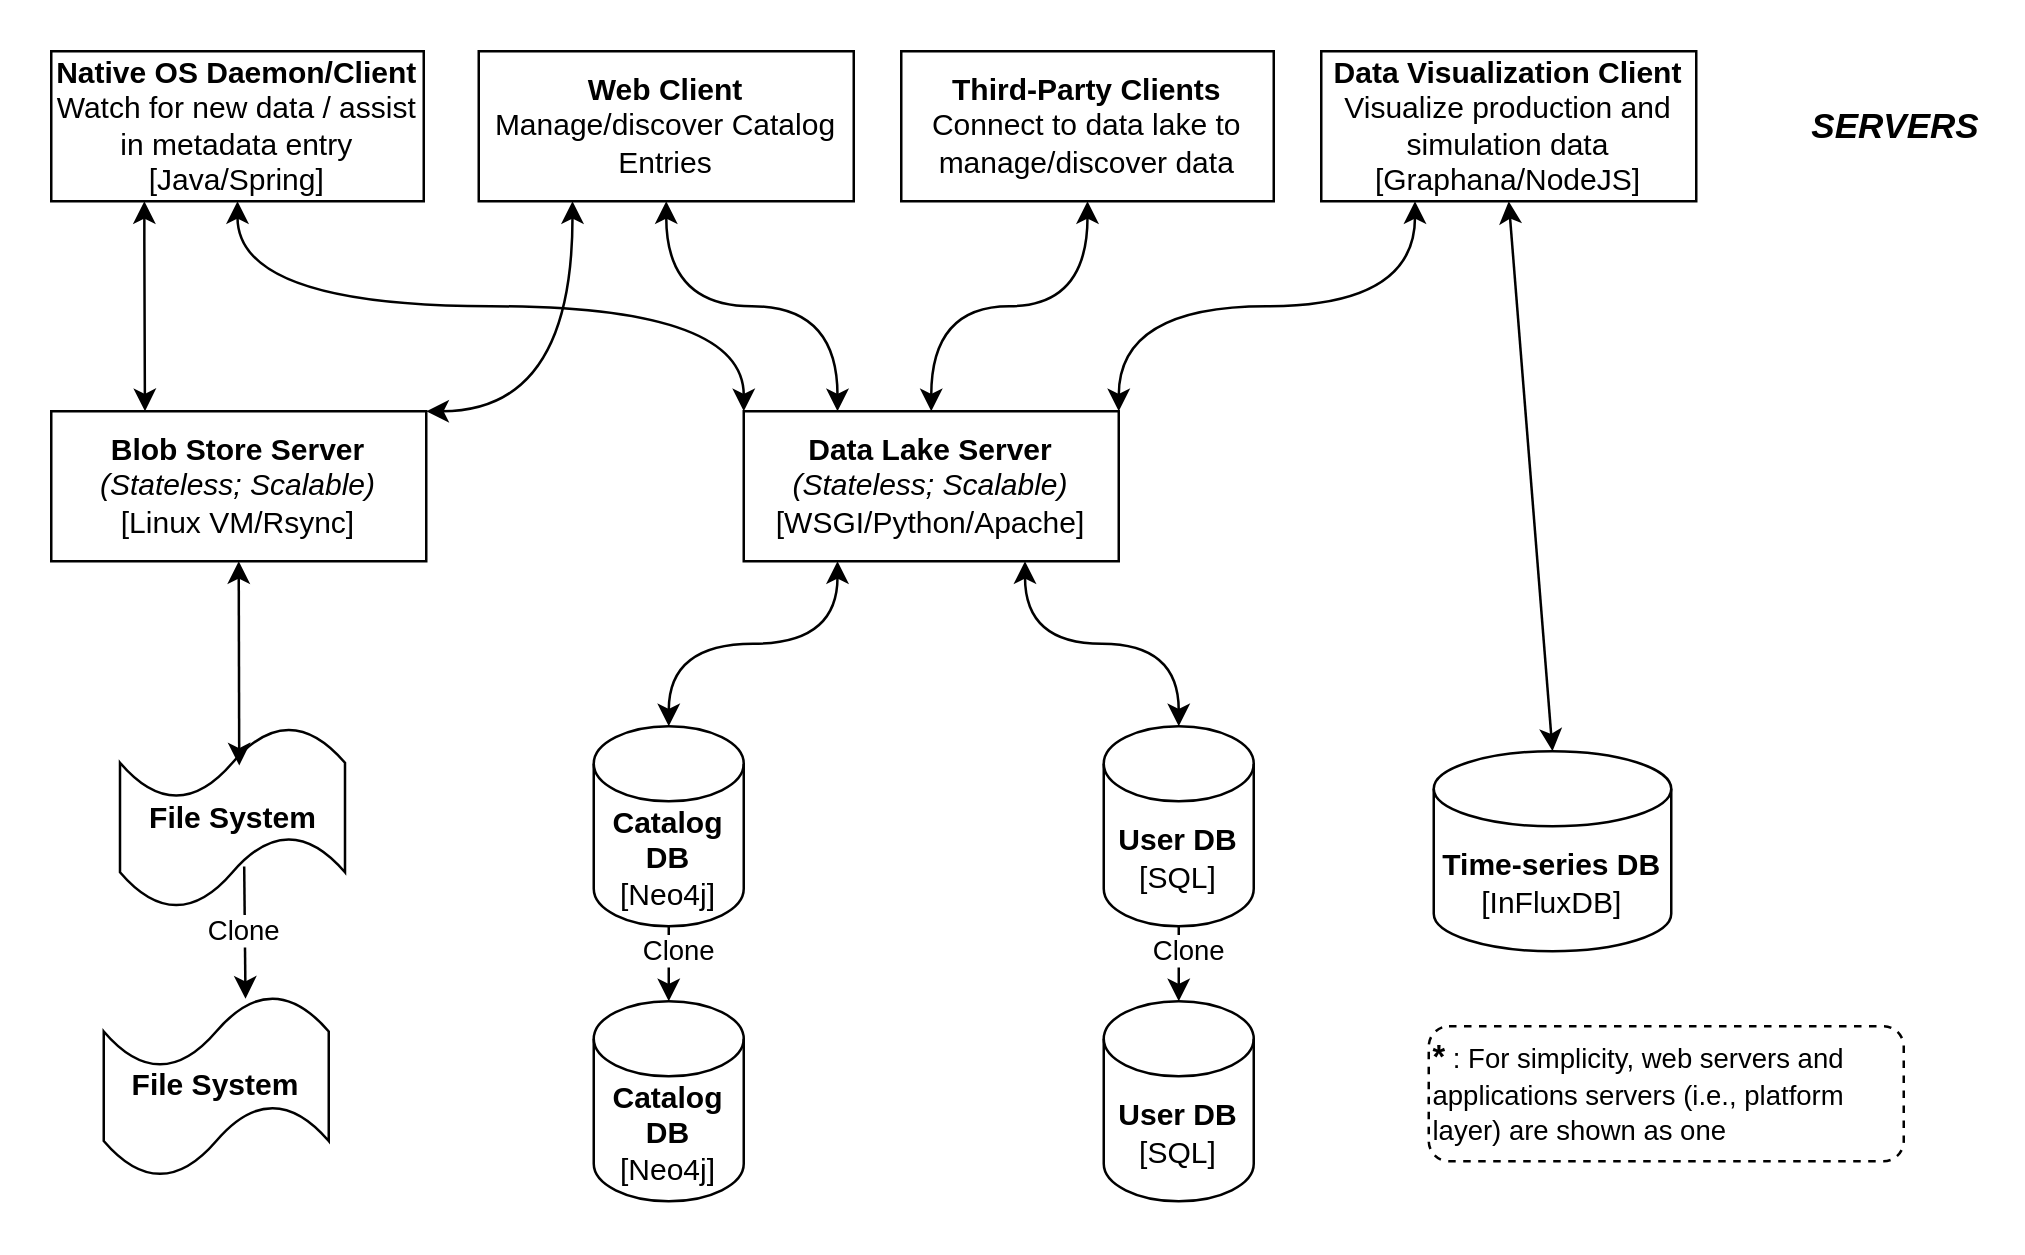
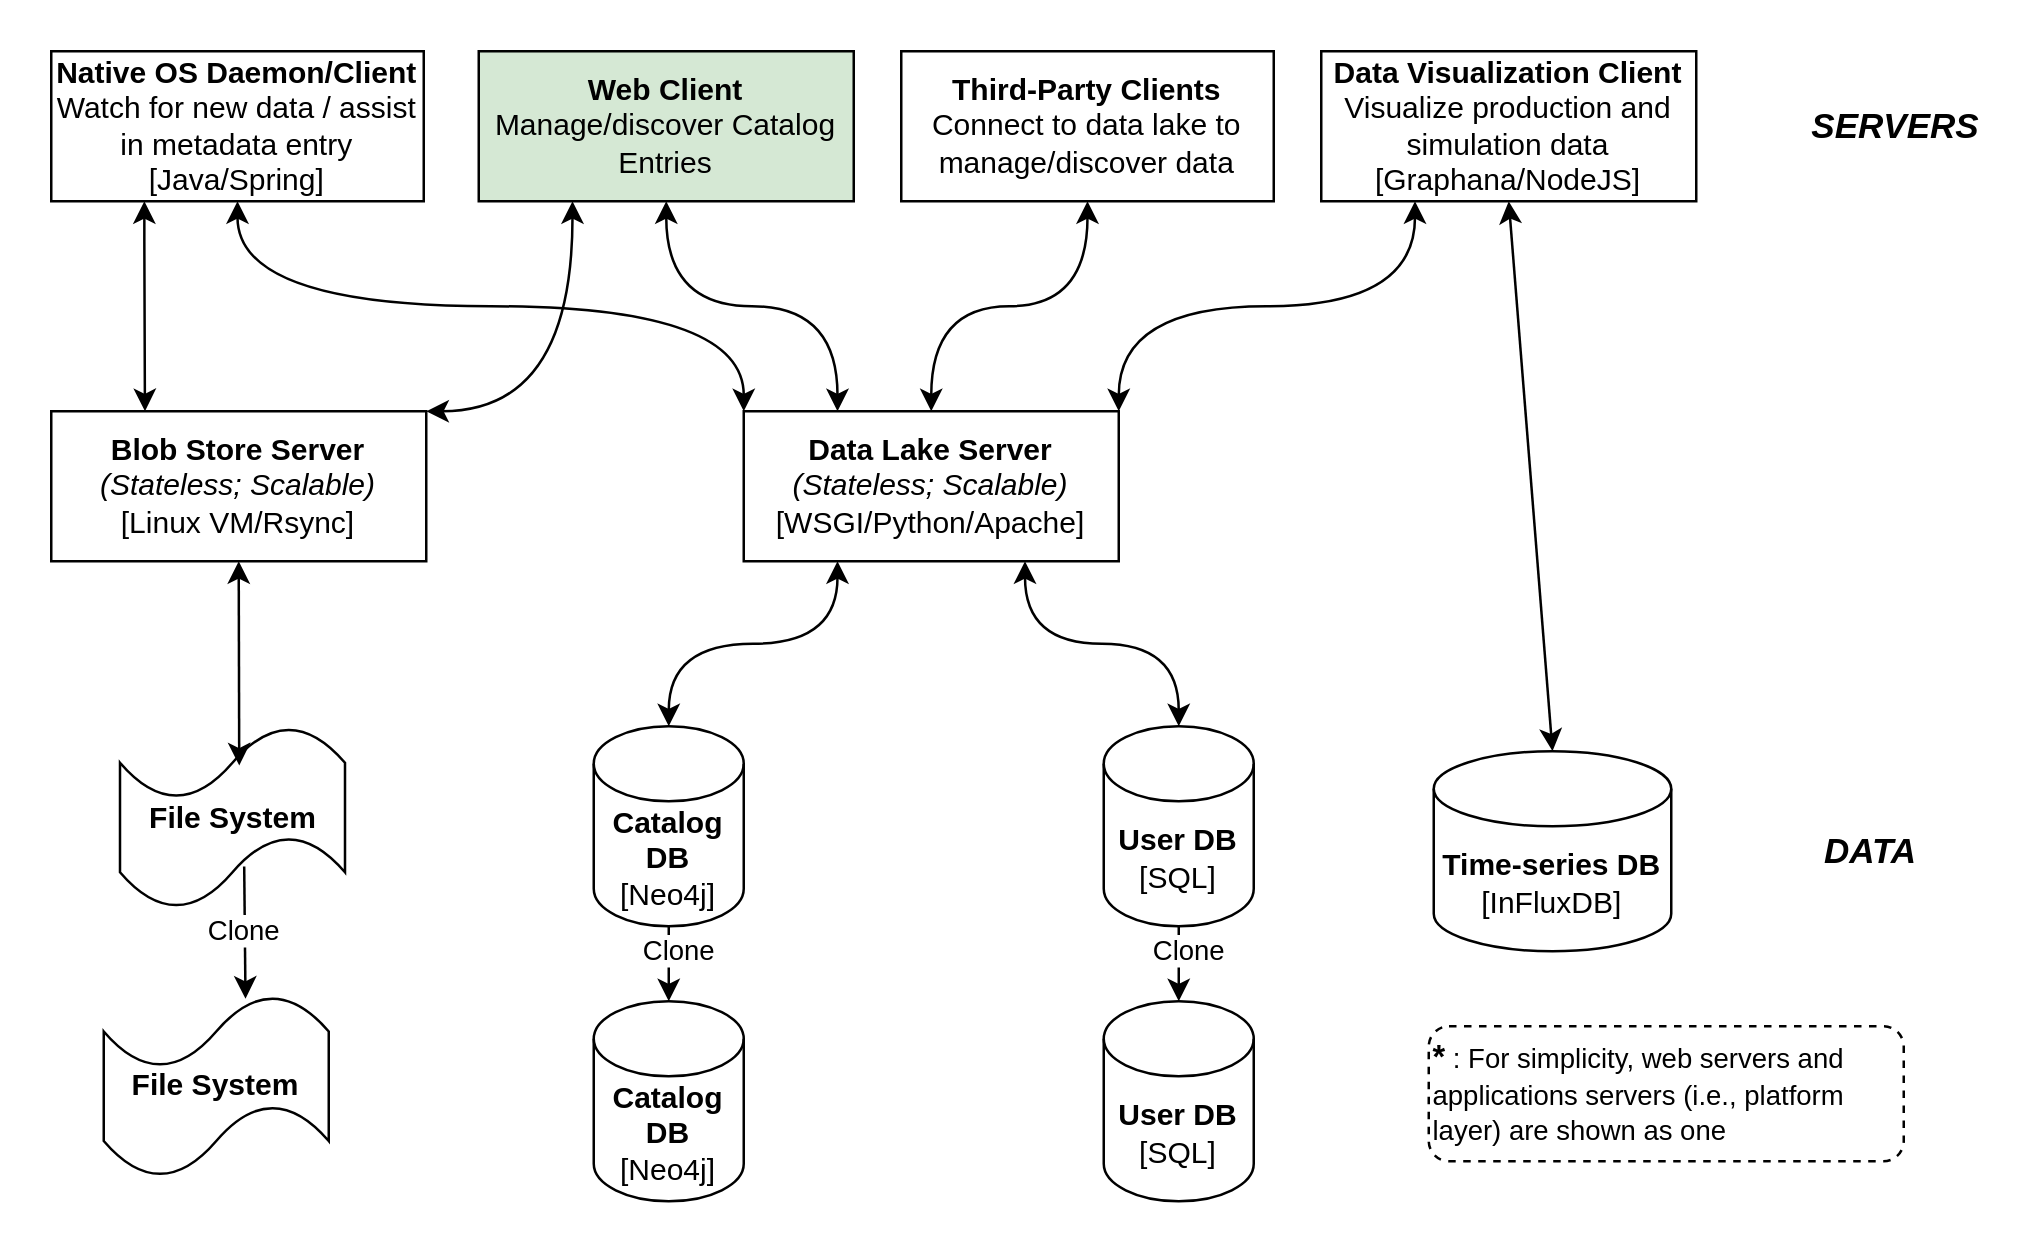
  <mxCell id="0" />
  <mxCell id="1" parent="0" />
- <mxCell id="2" value="&lt;b&gt;Web Client&lt;/b&gt;&lt;br&gt;Manage/discover Catalog Entries" style="rounded=0;whiteSpace=wrap;html=1;" parent="1" vertex="1"><mxGeometry x="191" y="20" width="150" height="60" as="geometry" /></mxCell>
+ <mxCell id="2" value="&lt;b&gt;Web Client&lt;/b&gt;&lt;br&gt;Manage/discover Catalog Entries" style="rounded=0;whiteSpace=wrap;html=1;fillColor=#d5e8d4;" parent="1" vertex="1"><mxGeometry x="191" y="20" width="150" height="60" as="geometry" /></mxCell>
  <mxCell id="3" value="&lt;b&gt;Native OS Daemon/Client&lt;/b&gt;&lt;br&gt;Watch for new data / assist in metadata entry&lt;br&gt;[Java/Spring]" style="rounded=0;whiteSpace=wrap;html=1;" parent="1" vertex="1"><mxGeometry x="20" y="20" width="149" height="60" as="geometry" /></mxCell>
  <mxCell id="4" value="&lt;b&gt;Third-Party Clients&lt;/b&gt;&lt;br&gt;Connect to data lake to manage/discover data" style="rounded=0;whiteSpace=wrap;html=1;" parent="1" vertex="1"><mxGeometry x="360" y="20" width="149" height="60" as="geometry" /></mxCell>
  <mxCell id="5" value="" style="endArrow=classic;html=1;rounded=0;exitX=0.5;exitY=1;exitDx=0;exitDy=0;entryX=0.25;entryY=0;entryDx=0;entryDy=0;startArrow=classic;startFill=1;edgeStyle=orthogonalEdgeStyle;curved=1;" parent="1" source="2" target="19" edge="1"><mxGeometry width="50" height="50" relative="1" as="geometry"><mxPoint x="241" y="130" as="sourcePoint" /><mxPoint x="466" y="164" as="targetPoint" /></mxGeometry></mxCell>
  <mxCell id="6" value="" style="endArrow=classic;html=1;rounded=0;exitX=0.5;exitY=1;exitDx=0;exitDy=0;startArrow=classic;startFill=1;entryX=0;entryY=0;entryDx=0;entryDy=0;edgeStyle=orthogonalEdgeStyle;curved=1;" parent="1" source="3" target="19" edge="1"><mxGeometry width="50" height="50" relative="1" as="geometry"><mxPoint x="241" y="130" as="sourcePoint" /><mxPoint x="276" y="221" as="targetPoint" /></mxGeometry></mxCell>
  <mxCell id="7" value="" style="endArrow=classic;html=1;rounded=0;startArrow=classic;startFill=1;exitX=0.5;exitY=1;exitDx=0;exitDy=0;entryX=0.5;entryY=0;entryDx=0;entryDy=0;edgeStyle=orthogonalEdgeStyle;curved=1;" parent="1" source="4" target="19" edge="1"><mxGeometry width="50" height="50" relative="1" as="geometry"><mxPoint x="391" y="90" as="sourcePoint" /><mxPoint x="323.5" y="221" as="targetPoint" /></mxGeometry></mxCell>
  <mxCell id="8" value="&lt;b&gt;Data Visualization Client&lt;/b&gt;&lt;br&gt;Visualize production and simulation data &lt;br&gt;[Graphana/NodeJS]" style="rounded=0;whiteSpace=wrap;html=1;" parent="1" vertex="1"><mxGeometry x="528" y="20" width="150" height="60" as="geometry" /></mxCell>
  <mxCell id="9" value="" style="endArrow=classic;html=1;rounded=0;exitX=0.25;exitY=1;exitDx=0;exitDy=0;startArrow=classic;startFill=1;entryX=1;entryY=0;entryDx=0;entryDy=0;edgeStyle=orthogonalEdgeStyle;curved=1;" parent="1" source="8" target="19" edge="1"><mxGeometry width="50" height="50" relative="1" as="geometry"><mxPoint x="529" y="170" as="sourcePoint" /><mxPoint x="361" y="220" as="targetPoint" /></mxGeometry></mxCell>
  <mxCell id="10" value="&lt;b&gt;User DB&lt;/b&gt;&lt;br&gt;[SQL]" style="shape=cylinder3;whiteSpace=wrap;html=1;boundedLbl=1;backgroundOutline=1;size=15;" parent="1" vertex="1"><mxGeometry x="441" y="290" width="60" height="80" as="geometry" /></mxCell>
  <mxCell id="11" value="" style="endArrow=classic;html=1;rounded=0;startArrow=classic;startFill=1;exitX=0.75;exitY=1;exitDx=0;exitDy=0;edgeStyle=orthogonalEdgeStyle;curved=1;" parent="1" source="19" target="10" edge="1"><mxGeometry width="50" height="50" relative="1" as="geometry"><mxPoint x="353" y="247" as="sourcePoint" /><mxPoint x="553" y="135" as="targetPoint" /></mxGeometry></mxCell>
  <mxCell id="12" value="&lt;b&gt;Catalog DB&lt;/b&gt;&lt;br&gt;[Neo4j]" style="shape=cylinder3;whiteSpace=wrap;html=1;boundedLbl=1;backgroundOutline=1;size=15;" parent="1" vertex="1"><mxGeometry x="237" y="290" width="60" height="80" as="geometry" /></mxCell>
  <mxCell id="13" value="&lt;b&gt;Catalog DB&lt;/b&gt;&lt;br&gt;[Neo4j]" style="shape=cylinder3;whiteSpace=wrap;html=1;boundedLbl=1;backgroundOutline=1;size=15;" parent="1" vertex="1"><mxGeometry x="237" y="400" width="60" height="80" as="geometry" /></mxCell>
  <mxCell id="14" value="Clone" style="endArrow=classic;html=1;rounded=0;entryX=0.5;entryY=0;entryDx=0;entryDy=0;entryPerimeter=0;exitX=0.5;exitY=1;exitDx=0;exitDy=0;exitPerimeter=0;" parent="1" edge="1"><mxGeometry x="-0.333" y="4" width="50" height="50" relative="1" as="geometry"><mxPoint x="267" y="370" as="sourcePoint" /><mxPoint x="267" y="400" as="targetPoint" /><mxPoint as="offset" /></mxGeometry></mxCell>
  <mxCell id="15" value="" style="endArrow=classic;html=1;rounded=0;entryX=0.5;entryY=0;entryDx=0;entryDy=0;entryPerimeter=0;exitX=0.25;exitY=1;exitDx=0;exitDy=0;startArrow=classic;startFill=1;edgeStyle=orthogonalEdgeStyle;curved=1;" parent="1" source="19" target="12" edge="1"><mxGeometry width="50" height="50" relative="1" as="geometry"><mxPoint x="284" y="246" as="sourcePoint" /><mxPoint x="309" y="226" as="targetPoint" /></mxGeometry></mxCell>
  <mxCell id="16" value="&lt;b&gt;Blob Store Server&lt;br&gt;&lt;/b&gt;&lt;i style=&quot;border-color: var(--border-color);&quot;&gt;(Stateless; Scalable)&lt;/i&gt;&lt;b&gt;&lt;br&gt;&lt;/b&gt;[Linux VM/Rsync]" style="rounded=0;whiteSpace=wrap;html=1;" parent="1" vertex="1"><mxGeometry x="20" y="164" width="150" height="60" as="geometry" /></mxCell>
  <mxCell id="17" value="&lt;b&gt;File System&lt;/b&gt;" style="shape=tape;whiteSpace=wrap;html=1;fillColor=none;" parent="1" vertex="1"><mxGeometry x="47.5" y="290" width="90" height="73" as="geometry" /></mxCell>
  <mxCell id="18" value="" style="endArrow=classic;html=1;rounded=0;entryX=0.53;entryY=0.215;entryDx=0;entryDy=0;entryPerimeter=0;exitX=0.5;exitY=1;exitDx=0;exitDy=0;startArrow=classic;startFill=1;edgeStyle=orthogonalEdgeStyle;curved=1;" parent="1" source="16" target="17" edge="1"><mxGeometry width="50" height="50" relative="1" as="geometry"><mxPoint x="-134" y="501" as="sourcePoint" /><mxPoint x="-84" y="451" as="targetPoint" /></mxGeometry></mxCell>
  <mxCell id="19" value="&lt;b style=&quot;border-color: var(--border-color);&quot;&gt;Data Lake Server&lt;br style=&quot;border-color: var(--border-color);&quot;&gt;&lt;/b&gt;&lt;i style=&quot;border-color: var(--border-color);&quot;&gt;(Stateless; Scalable)&lt;/i&gt;&lt;br style=&quot;border-color: var(--border-color);&quot;&gt;[WSGI/Python/Apache]" style="rounded=0;whiteSpace=wrap;html=1;" parent="1" vertex="1"><mxGeometry x="297" y="164" width="150" height="60" as="geometry" /></mxCell>
  <mxCell id="20" value="&lt;b&gt;Time-series DB&lt;/b&gt;&lt;br&gt;[InFluxDB]" style="shape=cylinder3;whiteSpace=wrap;html=1;boundedLbl=1;backgroundOutline=1;size=15;" parent="1" vertex="1"><mxGeometry x="573" y="300" width="95" height="80" as="geometry" /></mxCell>
  <mxCell id="21" value="" style="endArrow=classic;html=1;rounded=0;exitX=0.5;exitY=1;exitDx=0;exitDy=0;entryX=0.5;entryY=0;entryDx=0;entryDy=0;entryPerimeter=0;startArrow=classic;startFill=1;" parent="1" source="8" target="20" edge="1"><mxGeometry width="50" height="50" relative="1" as="geometry"><mxPoint x="341" y="260" as="sourcePoint" /><mxPoint x="391" y="210" as="targetPoint" /></mxGeometry></mxCell>
  <mxCell id="22" value="&lt;font style=&quot;font-size: 14px;&quot;&gt;SERVERS&lt;/font&gt;" style="text;html=1;strokeColor=none;fillColor=none;align=center;verticalAlign=middle;whiteSpace=wrap;rounded=0;labelBackgroundColor=none;labelBorderColor=none;fontStyle=3;fontSize=14;" parent="1" vertex="1"><mxGeometry x="728" y="35" width="60" height="30" as="geometry" /></mxCell>
+ <mxCell id="23" value="&lt;font style=&quot;font-size: 14px;&quot;&gt;DATA&lt;/font&gt;" style="text;html=1;strokeColor=none;fillColor=none;align=center;verticalAlign=middle;whiteSpace=wrap;rounded=0;labelBackgroundColor=none;labelBorderColor=none;fontStyle=3;fontSize=14;" parent="1" vertex="1"><mxGeometry x="718" y="325" width="60" height="30" as="geometry" /></mxCell>
  <mxCell id="24" value="" style="endArrow=classic;html=1;rounded=0;strokeWidth=1;fontSize=14;exitX=0.25;exitY=1;exitDx=0;exitDy=0;entryX=1;entryY=0;entryDx=0;entryDy=0;startArrow=classic;startFill=1;edgeStyle=orthogonalEdgeStyle;curved=1;" parent="1" source="2" target="16" edge="1"><mxGeometry width="50" height="50" relative="1" as="geometry"><mxPoint x="401" y="220" as="sourcePoint" /><mxPoint x="451" y="170" as="targetPoint" /><Array as="points"><mxPoint x="229" y="164" /></Array></mxGeometry></mxCell>
  <mxCell id="25" value="" style="curved=1;endArrow=classic;html=1;rounded=0;strokeWidth=1;fontSize=14;exitX=0.25;exitY=1;exitDx=0;exitDy=0;edgeStyle=orthogonalEdgeStyle;entryX=0.25;entryY=0;entryDx=0;entryDy=0;startArrow=classic;startFill=1;" parent="1" source="3" target="16" edge="1"><mxGeometry width="50" height="50" relative="1" as="geometry"><mxPoint x="140.5" y="90" as="sourcePoint" /><mxPoint x="528.85" y="175.26" as="targetPoint" /></mxGeometry></mxCell>
  <mxCell id="26" value="&lt;font style=&quot;font-size: 13px;&quot;&gt;&lt;b&gt;*&lt;/b&gt;&lt;/font&gt;&lt;font style=&quot;font-size: 11px;&quot;&gt; : For simplicity, web servers and applications servers (i.e., platform layer) are shown as one&lt;/font&gt;" style="rounded=1;whiteSpace=wrap;html=1;dashed=1;align=left;" parent="1" vertex="1"><mxGeometry x="571" y="410" width="190" height="54" as="geometry" /></mxCell>
  <mxCell id="27" value="&lt;b&gt;File System&lt;/b&gt;" style="shape=tape;whiteSpace=wrap;html=1;fillColor=none;" vertex="1" parent="1"><mxGeometry x="41" y="397.5" width="90" height="73" as="geometry" /></mxCell>
  <mxCell id="28" value="Clone" style="endArrow=classic;html=1;rounded=0;entryX=0.63;entryY=0.021;entryDx=0;entryDy=0;entryPerimeter=0;exitX=0.552;exitY=0.769;exitDx=0;exitDy=0;exitPerimeter=0;" edge="1" parent="1" source="17" target="27"><mxGeometry width="50" height="50" relative="1" as="geometry"><mxPoint x="247" y="350" as="sourcePoint" /><mxPoint x="192" y="404" as="targetPoint" /></mxGeometry></mxCell>
  <mxCell id="29" value="&lt;b style=&quot;border-color: var(--border-color);&quot;&gt;User DB&lt;/b&gt;&lt;br style=&quot;border-color: var(--border-color);&quot;&gt;[SQL]" style="shape=cylinder3;whiteSpace=wrap;html=1;boundedLbl=1;backgroundOutline=1;size=15;" vertex="1" parent="1"><mxGeometry x="441" y="400" width="60" height="80" as="geometry" /></mxCell>
  <mxCell id="30" value="Clone" style="endArrow=classic;html=1;rounded=0;entryX=0.5;entryY=0;entryDx=0;entryDy=0;entryPerimeter=0;exitX=0.5;exitY=1;exitDx=0;exitDy=0;exitPerimeter=0;" edge="1" parent="1"><mxGeometry x="-0.333" y="4" width="50" height="50" relative="1" as="geometry"><mxPoint x="471" y="370" as="sourcePoint" /><mxPoint x="471" y="400" as="targetPoint" /><mxPoint as="offset" /></mxGeometry></mxCell>
